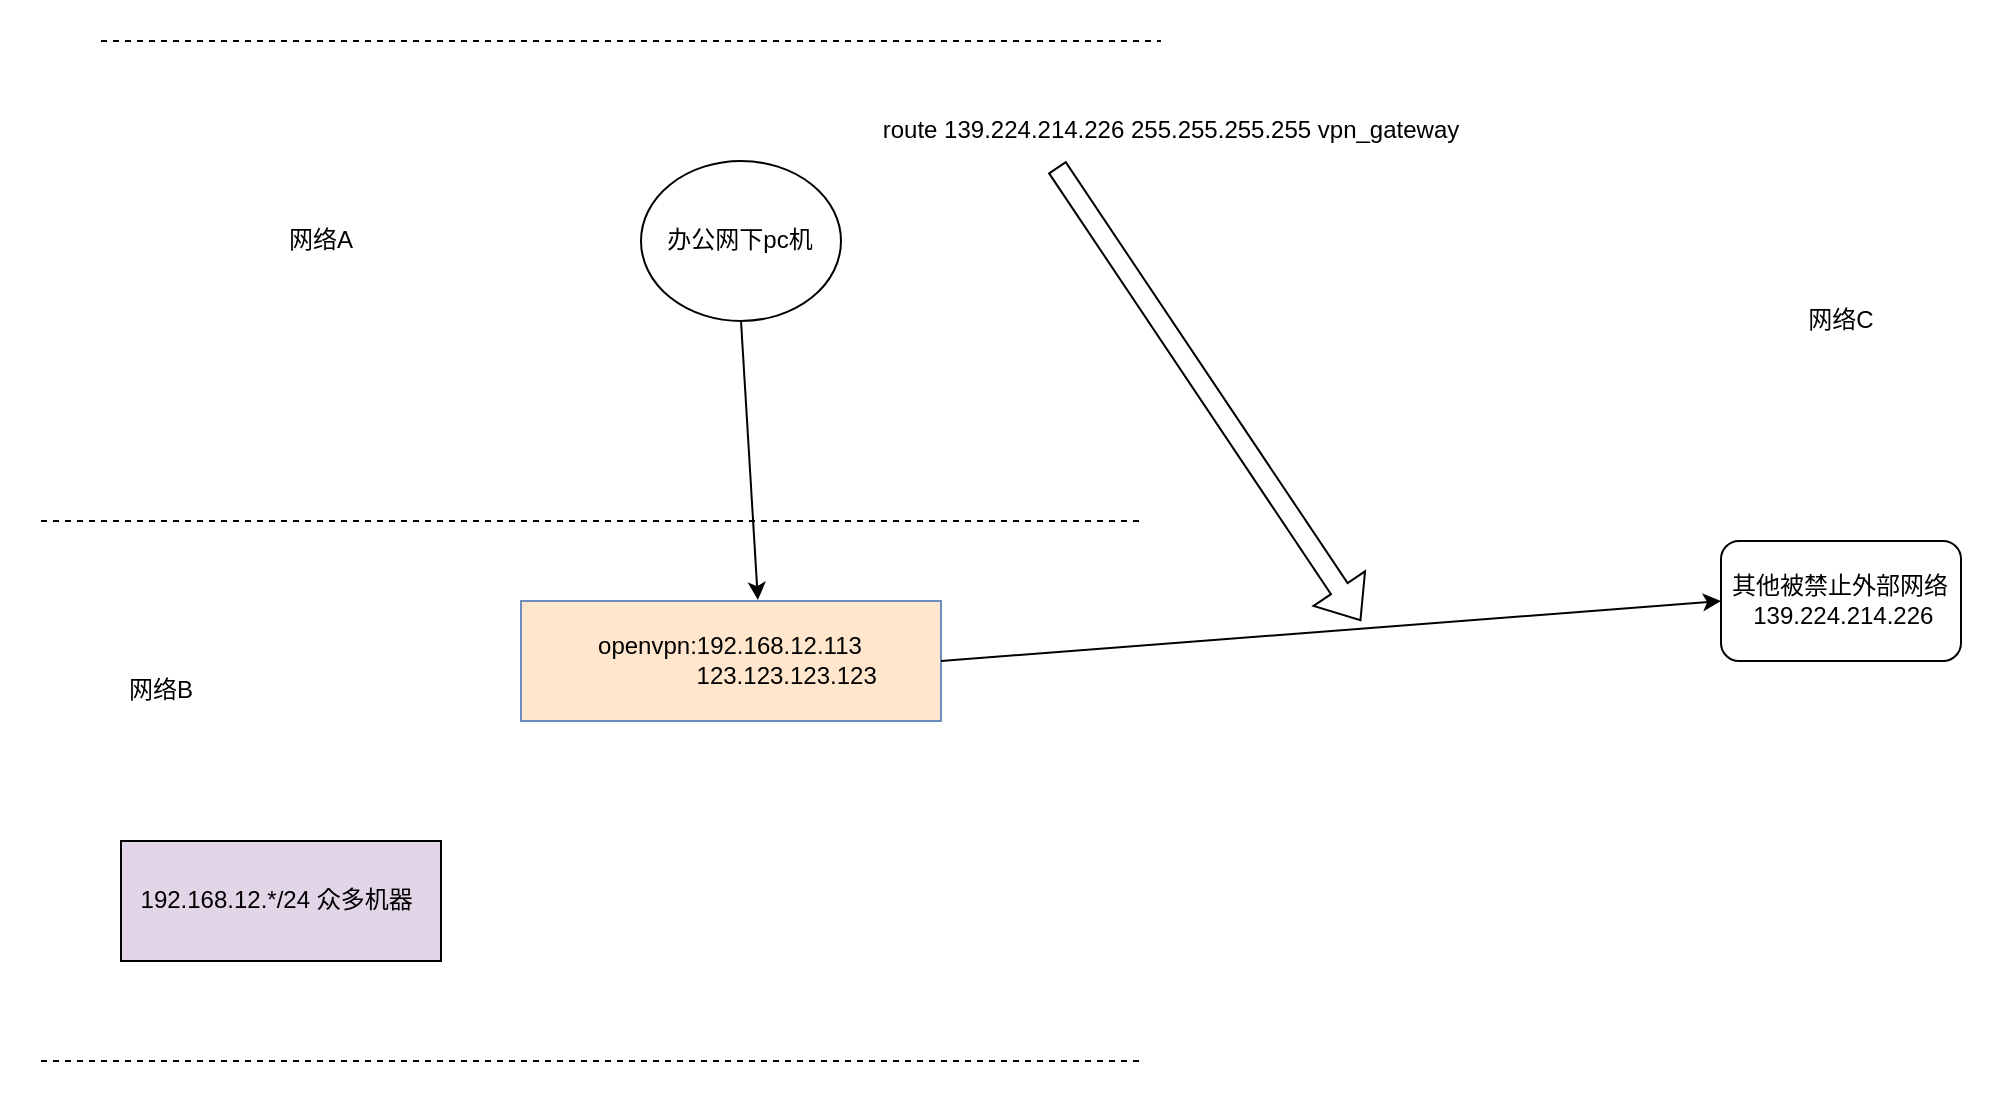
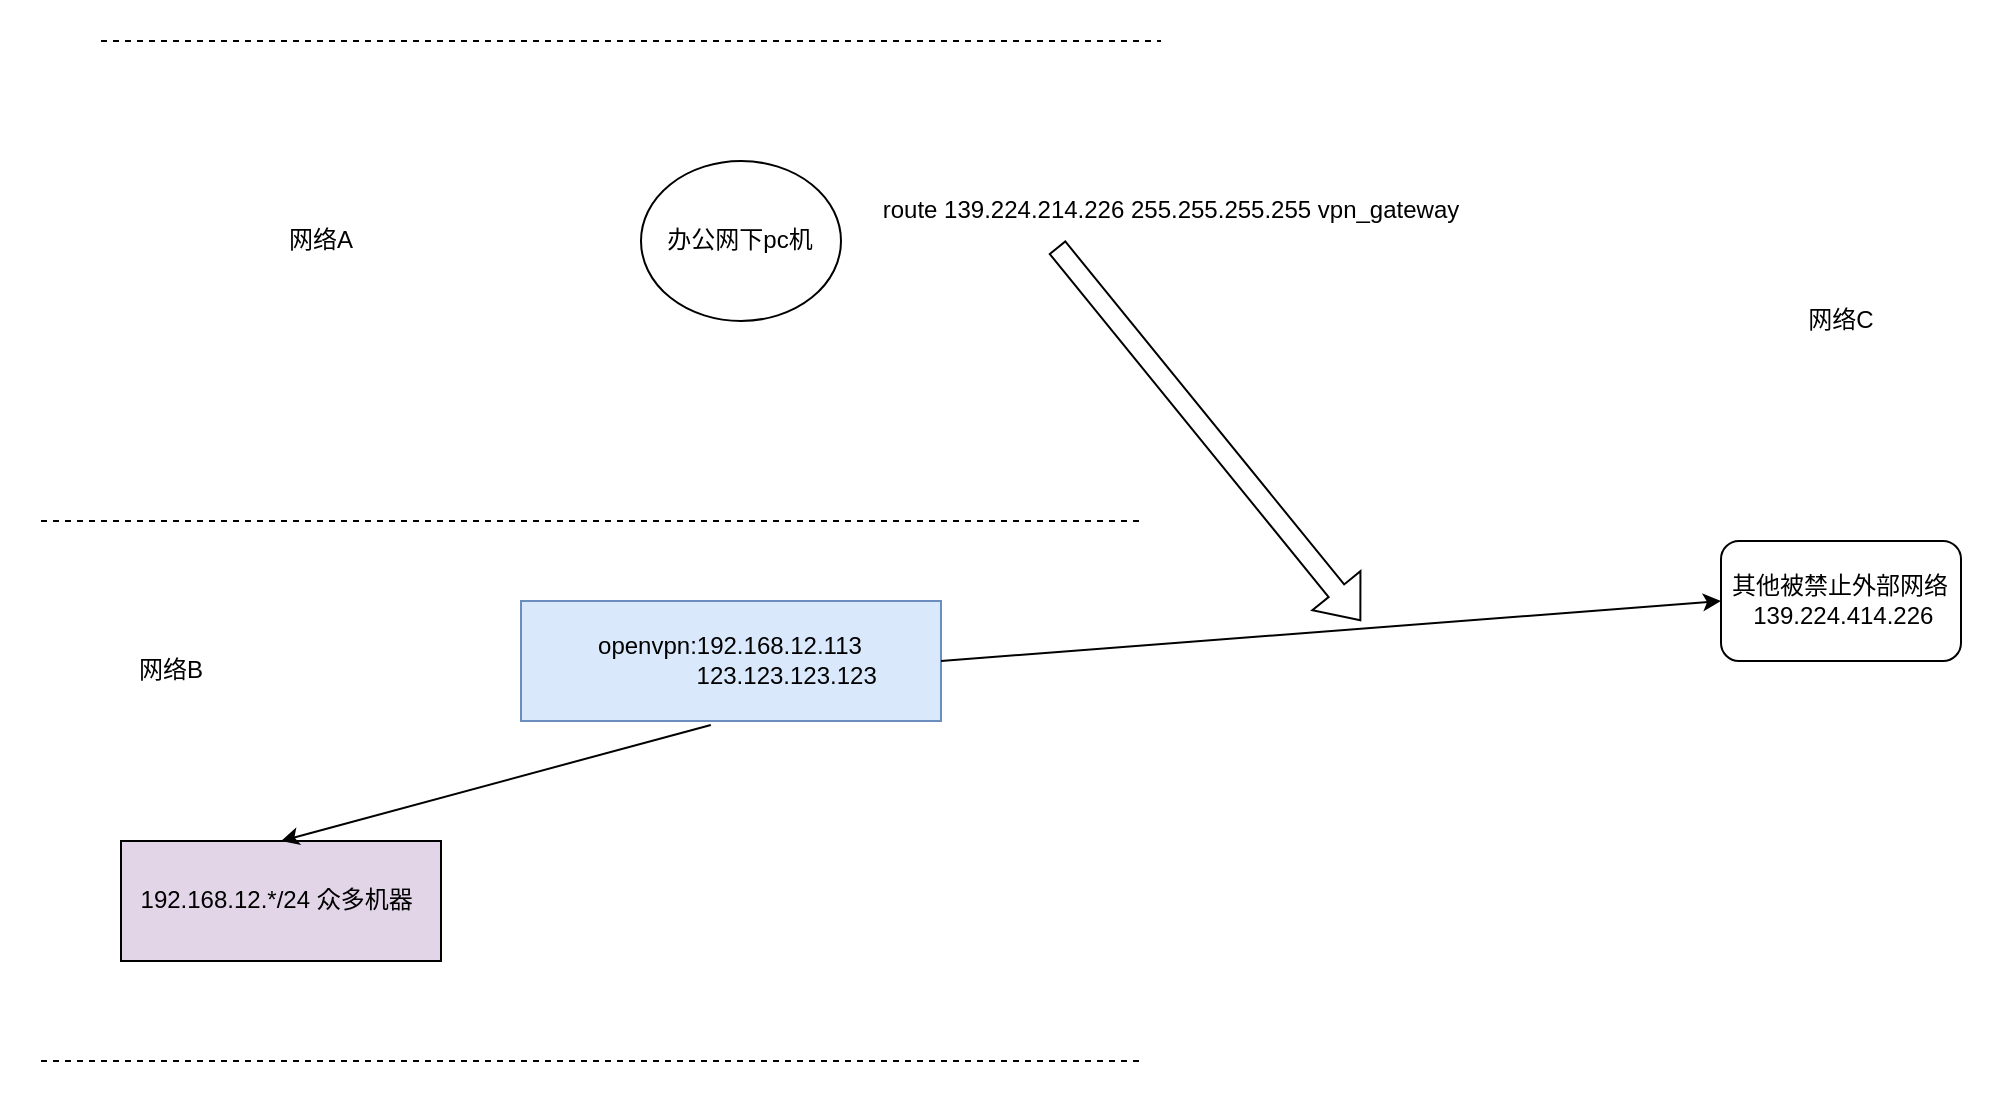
  <mxCell id="0" />
  <mxCell id="1" parent="0" />
- <mxCell id="2" value="openvpn:192.168.12.113&lt;br&gt;&lt;span style=&quot;white-space: pre;&quot;&gt;&#09;&lt;/span&gt;&lt;span style=&quot;white-space: pre;&quot;&gt;&#09;&lt;/span&gt;&amp;nbsp;123.123.123.123" style="rounded=0;whiteSpace=wrap;html=1;fillColor=#ffe6cc;strokeColor=#6c8ebf;" parent="1" vertex="1"><mxGeometry x="260" y="300" width="210" height="60" as="geometry" /></mxCell>
+ <mxCell id="2" value="openvpn:192.168.12.113&lt;br&gt;&lt;span style=&quot;white-space: pre;&quot;&gt;&#09;&lt;/span&gt;&lt;span style=&quot;white-space: pre;&quot;&gt;&#09;&lt;/span&gt;&amp;nbsp;123.123.123.123" style="rounded=0;whiteSpace=wrap;html=1;fillColor=#dae8fc;strokeColor=#6c8ebf;" parent="1" vertex="1"><mxGeometry x="260" y="300" width="210" height="60" as="geometry" /></mxCell>
  <mxCell id="3" value="办公网下pc机" style="ellipse;whiteSpace=wrap;html=1;" parent="1" vertex="1"><mxGeometry x="320" y="80" width="100" height="80" as="geometry" /></mxCell>
  <mxCell id="4" value="192.168.12.*/24 众多机器&amp;nbsp;" style="rounded=0;whiteSpace=wrap;html=1;fillColor=#e1d5e7;" parent="1" vertex="1"><mxGeometry x="60" y="420" width="160" height="60" as="geometry" /></mxCell>
- <mxCell id="5" value="其他被禁止外部网络&lt;br&gt;&amp;nbsp;139.224.214.226" style="rounded=1;whiteSpace=wrap;html=1;" parent="1" vertex="1"><mxGeometry x="860" y="270" width="120" height="60" as="geometry" /></mxCell>
- <mxCell id="6" value="" style="endArrow=classic;html=1;rounded=0;entryX=0.564;entryY=-0.008;entryDx=0;entryDy=0;entryPerimeter=0;exitX=0.5;exitY=1;exitDx=0;exitDy=0;" parent="1" source="3" target="2" edge="1"><mxGeometry width="50" height="50" relative="1" as="geometry"><mxPoint x="388.634" y="162.016" as="sourcePoint" /><mxPoint x="341.37" y="300" as="targetPoint" /></mxGeometry></mxCell>
+ <mxCell id="5" value="其他被禁止外部网络&lt;br&gt;&amp;nbsp;139.224.414.226" style="rounded=1;whiteSpace=wrap;html=1;" parent="1" vertex="1"><mxGeometry x="860" y="270" width="120" height="60" as="geometry" /></mxCell>
  <mxCell id="7" value="" style="endArrow=none;dashed=1;html=1;rounded=0;" parent="1" edge="1"><mxGeometry width="50" height="50" relative="1" as="geometry"><mxPoint x="20" y="260" as="sourcePoint" /><mxPoint x="570" y="260" as="targetPoint" /></mxGeometry></mxCell>
  <mxCell id="8" value="" style="endArrow=none;dashed=1;html=1;rounded=0;" parent="1" edge="1"><mxGeometry width="50" height="50" relative="1" as="geometry"><mxPoint x="20" y="530" as="sourcePoint" /><mxPoint x="570" y="530" as="targetPoint" /></mxGeometry></mxCell>
  <mxCell id="9" value="" style="endArrow=none;dashed=1;html=1;rounded=0;" parent="1" edge="1"><mxGeometry width="50" height="50" relative="1" as="geometry"><mxPoint x="50" y="20" as="sourcePoint" /><mxPoint x="580" y="20" as="targetPoint" /><Array as="points"><mxPoint x="400" y="20" /></Array></mxGeometry></mxCell>
  <mxCell id="10" value="网络A" style="text;html=1;align=center;verticalAlign=middle;resizable=0;points=[];autosize=1;strokeColor=none;fillColor=none;" parent="1" vertex="1"><mxGeometry x="130" y="105" width="60" height="30" as="geometry" /></mxCell>
- <mxCell id="11" value="网络B" style="text;html=1;align=center;verticalAlign=middle;resizable=0;points=[];autosize=1;strokeColor=none;fillColor=none;" parent="1" vertex="1"><mxGeometry x="50" y="330" width="60" height="30" as="geometry" /></mxCell>
+ <mxCell id="11" value="网络B" style="text;html=1;align=center;verticalAlign=middle;resizable=0;points=[];autosize=1;strokeColor=none;fillColor=none;" parent="1" vertex="1"><mxGeometry x="55" y="320" width="60" height="30" as="geometry" /></mxCell>
  <mxCell id="12" value="网络C" style="text;html=1;align=center;verticalAlign=middle;resizable=0;points=[];autosize=1;strokeColor=none;fillColor=none;" parent="1" vertex="1"><mxGeometry x="890" y="145" width="60" height="30" as="geometry" /></mxCell>
+ <mxCell id="13" value="" style="endArrow=classic;html=1;rounded=0;entryX=0.5;entryY=0;entryDx=0;entryDy=0;exitX=0.452;exitY=1.033;exitDx=0;exitDy=0;exitPerimeter=0;" parent="1" source="2" target="4" edge="1"><mxGeometry width="50" height="50" relative="1" as="geometry"><mxPoint x="440" y="380" as="sourcePoint" /><mxPoint x="490" y="330" as="targetPoint" /></mxGeometry></mxCell>
  <mxCell id="14" value="" style="endArrow=classic;html=1;rounded=0;entryX=0;entryY=0.5;entryDx=0;entryDy=0;exitX=1;exitY=0.5;exitDx=0;exitDy=0;" parent="1" source="2" target="5" edge="1"><mxGeometry width="50" height="50" relative="1" as="geometry"><mxPoint x="440" y="280" as="sourcePoint" /><mxPoint x="490" y="230" as="targetPoint" /></mxGeometry></mxCell>
- <mxCell id="15" value="route&amp;nbsp;139.224.214.226&amp;nbsp;255.255.255.255 vpn_gateway" style="text;html=1;align=center;verticalAlign=middle;resizable=0;points=[];autosize=1;strokeColor=none;fillColor=none;" parent="1" vertex="1"><mxGeometry x="430" y="50" width="310" height="30" as="geometry" /></mxCell>
+ <mxCell id="15" value="route&amp;nbsp;139.224.214.226&amp;nbsp;255.255.255.255 vpn_gateway" style="text;html=1;align=center;verticalAlign=middle;resizable=0;points=[];autosize=1;strokeColor=none;fillColor=none;" parent="1" vertex="1"><mxGeometry x="430" y="90" width="310" height="30" as="geometry" /></mxCell>
  <mxCell id="16" value="" style="shape=flexArrow;endArrow=classic;html=1;rounded=0;exitX=0.316;exitY=1.1;exitDx=0;exitDy=0;exitPerimeter=0;" parent="1" source="15" edge="1"><mxGeometry width="50" height="50" relative="1" as="geometry"><mxPoint x="530" y="155" as="sourcePoint" /><mxPoint x="680" y="310" as="targetPoint" /></mxGeometry></mxCell>
